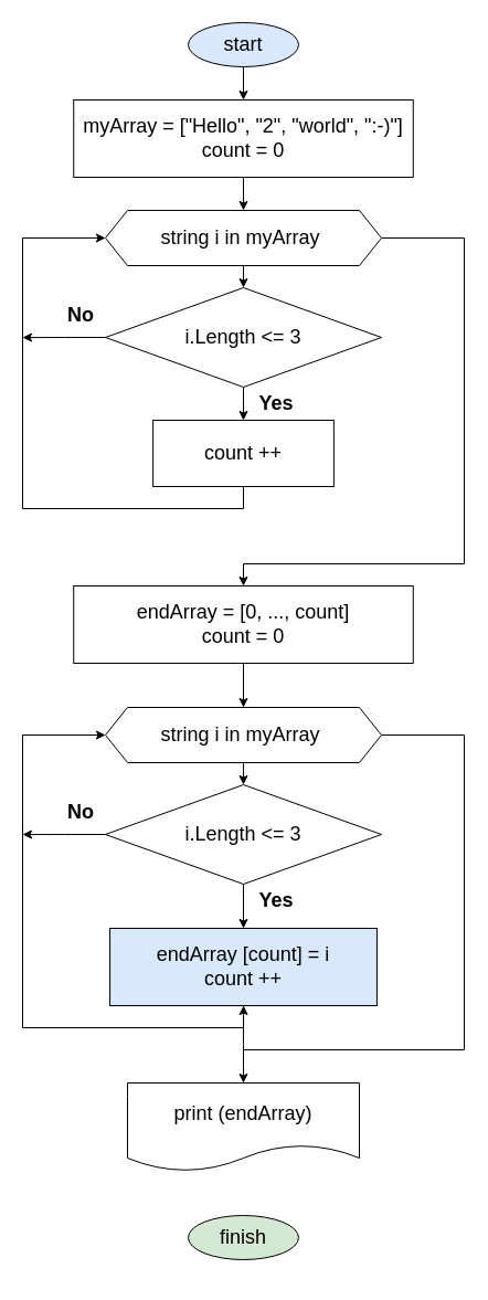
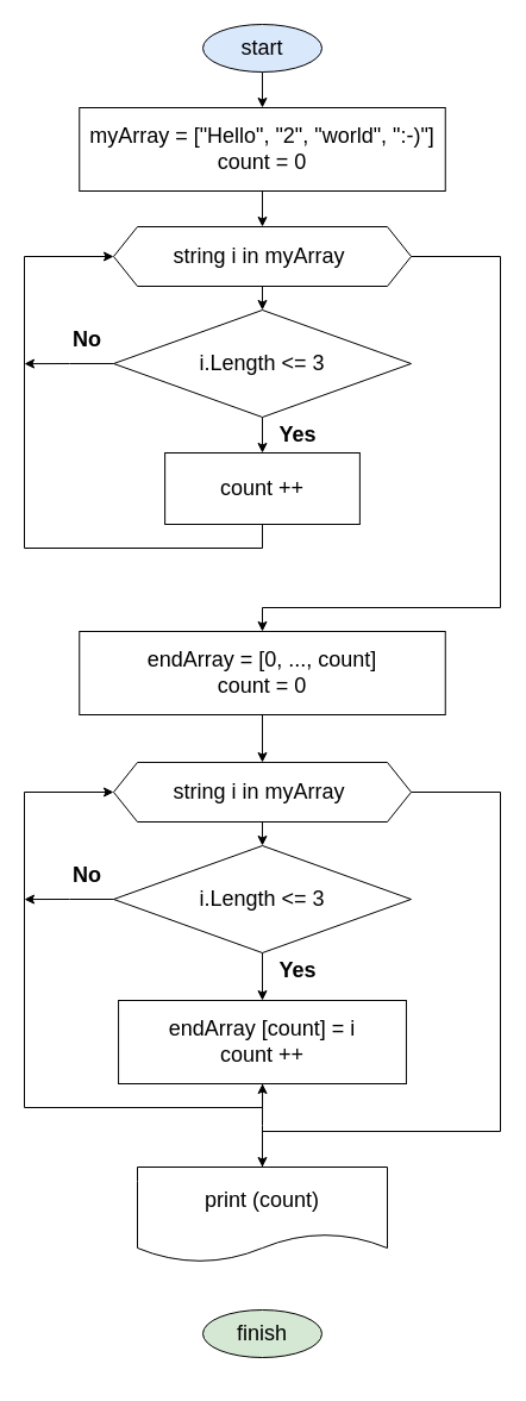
  <mxCell id="0" />
  <mxCell id="1" parent="0" />
  <mxCell id="2" style="edgeStyle=orthogonalEdgeStyle;rounded=0;orthogonalLoop=1;jettySize=auto;html=1;exitX=0.5;exitY=1;exitDx=0;exitDy=0;entryX=0.5;entryY=0;entryDx=0;entryDy=0;" parent="1" source="3" target="14" edge="1"><mxGeometry relative="1" as="geometry" /></mxCell>
  <mxCell id="3" value="&lt;span style=&quot;font-size: 18px;&quot;&gt;start&lt;br&gt;&lt;/span&gt;" style="ellipse;whiteSpace=wrap;html=1;fillColor=#dae8fc;" parent="1" vertex="1"><mxGeometry x="170" y="20" width="100" height="40" as="geometry" /></mxCell>
  <mxCell id="4" value="&lt;font style=&quot;font-size: 18px;&quot;&gt;finish&lt;/font&gt;" style="ellipse;whiteSpace=wrap;html=1;fillColor=#d5e8d4;" parent="1" vertex="1"><mxGeometry x="169.99" y="1100" width="100" height="40" as="geometry" /></mxCell>
  <mxCell id="5" style="edgeStyle=orthogonalEdgeStyle;rounded=0;orthogonalLoop=1;jettySize=auto;html=1;" parent="1" source="6" target="34" edge="1"><mxGeometry relative="1" as="geometry" /></mxCell>
- <mxCell id="6" value="&lt;font style=&quot;font-size: 18px;&quot;&gt;print (endArray)&lt;br&gt;&lt;/font&gt;" style="shape=document;whiteSpace=wrap;html=1;boundedLbl=1;" parent="1" vertex="1"><mxGeometry x="114.99" y="980" width="210" height="80" as="geometry" /></mxCell>
+ <mxCell id="6" value="&lt;font style=&quot;font-size: 18px;&quot;&gt;print (count)&lt;br&gt;&lt;/font&gt;" style="shape=document;whiteSpace=wrap;html=1;boundedLbl=1;" parent="1" vertex="1"><mxGeometry x="114.99" y="980" width="210" height="80" as="geometry" /></mxCell>
  <mxCell id="7" style="edgeStyle=orthogonalEdgeStyle;rounded=0;orthogonalLoop=1;jettySize=auto;html=1;exitX=0.5;exitY=1;exitDx=0;exitDy=0;entryX=0.5;entryY=0;entryDx=0;entryDy=0;" parent="1" edge="1"><mxGeometry relative="1" as="geometry"><mxPoint x="240" y="850" as="sourcePoint" /></mxGeometry></mxCell>
  <mxCell id="8" style="edgeStyle=orthogonalEdgeStyle;rounded=0;orthogonalLoop=1;jettySize=auto;html=1;exitX=0.5;exitY=1;exitDx=0;exitDy=0;entryX=0.5;entryY=0;entryDx=0;entryDy=0;" parent="1" edge="1"><mxGeometry relative="1" as="geometry"><mxPoint x="240" y="970" as="sourcePoint" /></mxGeometry></mxCell>
  <mxCell id="9" style="edgeStyle=orthogonalEdgeStyle;rounded=0;orthogonalLoop=1;jettySize=auto;html=1;exitX=0.5;exitY=1;exitDx=0;exitDy=0;" parent="1" edge="1"><mxGeometry relative="1" as="geometry"><mxPoint x="240" y="1155" as="sourcePoint" /></mxGeometry></mxCell>
  <mxCell id="10" style="edgeStyle=orthogonalEdgeStyle;rounded=0;orthogonalLoop=1;jettySize=auto;html=1;exitX=0.5;exitY=1;exitDx=0;exitDy=0;entryX=0.5;entryY=0;entryDx=0;entryDy=0;" parent="1" edge="1"><mxGeometry relative="1" as="geometry"><mxPoint x="240" y="1040" as="sourcePoint" /></mxGeometry></mxCell>
  <mxCell id="11" value="&lt;font style=&quot;font-size: 18px;&quot;&gt;&lt;b&gt;No&lt;/b&gt;&lt;/font&gt;" style="text;html=1;strokeColor=none;fillColor=none;align=center;verticalAlign=middle;whiteSpace=wrap;rounded=0;" parent="1" vertex="1"><mxGeometry x="42.5" y="270" width="60" height="30" as="geometry" /></mxCell>
  <mxCell id="12" value="&lt;b&gt;&lt;font style=&quot;font-size: 18px;&quot;&gt;Yes&lt;/font&gt;&lt;/b&gt;" style="text;html=1;strokeColor=none;fillColor=none;align=center;verticalAlign=middle;whiteSpace=wrap;rounded=0;" parent="1" vertex="1"><mxGeometry x="220" y="350" width="60" height="30" as="geometry" /></mxCell>
  <mxCell id="13" style="edgeStyle=orthogonalEdgeStyle;rounded=0;orthogonalLoop=1;jettySize=auto;html=1;exitX=0.5;exitY=1;exitDx=0;exitDy=0;entryX=0.5;entryY=0;entryDx=0;entryDy=0;" parent="1" source="14" target="17" edge="1"><mxGeometry relative="1" as="geometry" /></mxCell>
  <mxCell id="14" value="&lt;font style=&quot;font-size: 18px;&quot;&gt;&lt;font face=&quot;Helvetica&quot;&gt;myArray = [&lt;span style=&quot;white-space: pre;&quot;&gt;&quot;Hello&quot;, &quot;2&quot;, &quot;world&quot;, &quot;:-)&quot;&lt;/span&gt;]&lt;br&gt;count = 0&lt;/font&gt;&lt;br&gt;&lt;/font&gt;" style="rounded=0;whiteSpace=wrap;html=1;" parent="1" vertex="1"><mxGeometry x="66.25" y="90" width="307.5" height="70" as="geometry" /></mxCell>
  <mxCell id="15" style="edgeStyle=orthogonalEdgeStyle;rounded=0;orthogonalLoop=1;jettySize=auto;html=1;exitX=0.5;exitY=1;exitDx=0;exitDy=0;entryX=0.5;entryY=0;entryDx=0;entryDy=0;" parent="1" source="17" target="20" edge="1"><mxGeometry relative="1" as="geometry" /></mxCell>
  <mxCell id="16" style="edgeStyle=orthogonalEdgeStyle;rounded=0;orthogonalLoop=1;jettySize=auto;html=1;exitX=1;exitY=0.5;exitDx=0;exitDy=0;entryX=0.5;entryY=0;entryDx=0;entryDy=0;" parent="1" source="17" target="24" edge="1"><mxGeometry relative="1" as="geometry"><Array as="points"><mxPoint x="420" y="215" /><mxPoint x="420" y="510" /><mxPoint x="220" y="510" /></Array></mxGeometry></mxCell>
  <mxCell id="17" value="&lt;font style=&quot;font-size: 18px;&quot;&gt;string i in myArray&amp;nbsp;&lt;/font&gt;" style="shape=hexagon;perimeter=hexagonPerimeter2;whiteSpace=wrap;html=1;fixedSize=1;" parent="1" vertex="1"><mxGeometry x="95" y="190" width="250" height="50" as="geometry" /></mxCell>
  <mxCell id="18" style="edgeStyle=orthogonalEdgeStyle;rounded=0;orthogonalLoop=1;jettySize=auto;html=1;exitX=0.5;exitY=1;exitDx=0;exitDy=0;entryX=0.5;entryY=0;entryDx=0;entryDy=0;" parent="1" source="20" target="22" edge="1"><mxGeometry relative="1" as="geometry" /></mxCell>
  <mxCell id="19" style="edgeStyle=orthogonalEdgeStyle;rounded=0;orthogonalLoop=1;jettySize=auto;html=1;exitX=0;exitY=0.5;exitDx=0;exitDy=0;" parent="1" source="20" edge="1"><mxGeometry relative="1" as="geometry"><mxPoint x="20" y="305.105" as="targetPoint" /></mxGeometry></mxCell>
  <mxCell id="20" value="&lt;p style=&quot;font-size: 18px; line-height: 19px; white-space: pre;&quot;&gt;&lt;span style=&quot;background-color: rgb(255, 255, 255);&quot;&gt;&lt;font face=&quot;Helvetica&quot;&gt;i.Length &amp;lt;= &lt;span style=&quot;font-size: 18px;&quot;&gt;3&lt;/span&gt;&lt;/font&gt;&lt;/span&gt;&lt;/p&gt;" style="rhombus;whiteSpace=wrap;html=1;" parent="1" vertex="1"><mxGeometry x="95" y="260" width="250" height="90" as="geometry" /></mxCell>
  <mxCell id="21" style="edgeStyle=orthogonalEdgeStyle;rounded=0;orthogonalLoop=1;jettySize=auto;html=1;exitX=0.5;exitY=1;exitDx=0;exitDy=0;entryX=0;entryY=0.5;entryDx=0;entryDy=0;" parent="1" source="22" target="17" edge="1"><mxGeometry relative="1" as="geometry"><Array as="points"><mxPoint x="220" y="460" /><mxPoint x="20" y="460" /><mxPoint x="20" y="215" /></Array></mxGeometry></mxCell>
  <mxCell id="22" value="&lt;font style=&quot;font-size: 18px;&quot;&gt;&lt;font face=&quot;Helvetica&quot;&gt;count ++&lt;/font&gt;&lt;br&gt;&lt;/font&gt;" style="rounded=0;whiteSpace=wrap;html=1;" parent="1" vertex="1"><mxGeometry x="138.12" y="380" width="163.75" height="60" as="geometry" /></mxCell>
  <mxCell id="23" style="edgeStyle=orthogonalEdgeStyle;rounded=0;orthogonalLoop=1;jettySize=auto;html=1;exitX=0.5;exitY=1;exitDx=0;exitDy=0;entryX=0.5;entryY=0;entryDx=0;entryDy=0;" parent="1" source="24" target="29" edge="1"><mxGeometry relative="1" as="geometry" /></mxCell>
  <mxCell id="24" value="&lt;font style=&quot;font-size: 18px;&quot;&gt;&lt;font face=&quot;Helvetica&quot;&gt;endArray = [0, ...,&amp;nbsp;&lt;/font&gt;count&lt;font face=&quot;Helvetica&quot;&gt;]&lt;br&gt;count = 0&lt;/font&gt;&lt;br&gt;&lt;/font&gt;" style="rounded=0;whiteSpace=wrap;html=1;" parent="1" vertex="1"><mxGeometry x="66.25" y="530" width="307.5" height="70" as="geometry" /></mxCell>
  <mxCell id="25" value="&lt;font style=&quot;font-size: 18px;&quot;&gt;&lt;b&gt;No&lt;/b&gt;&lt;/font&gt;" style="text;html=1;strokeColor=none;fillColor=none;align=center;verticalAlign=middle;whiteSpace=wrap;rounded=0;" parent="1" vertex="1"><mxGeometry x="42.5" y="720" width="60" height="30" as="geometry" /></mxCell>
  <mxCell id="26" value="&lt;b&gt;&lt;font style=&quot;font-size: 18px;&quot;&gt;Yes&lt;/font&gt;&lt;/b&gt;" style="text;html=1;strokeColor=none;fillColor=none;align=center;verticalAlign=middle;whiteSpace=wrap;rounded=0;" parent="1" vertex="1"><mxGeometry x="220" y="800" width="60" height="30" as="geometry" /></mxCell>
  <mxCell id="27" style="edgeStyle=orthogonalEdgeStyle;rounded=0;orthogonalLoop=1;jettySize=auto;html=1;exitX=0.5;exitY=1;exitDx=0;exitDy=0;entryX=0.5;entryY=0;entryDx=0;entryDy=0;" parent="1" source="29" target="32" edge="1"><mxGeometry relative="1" as="geometry" /></mxCell>
  <mxCell id="28" style="edgeStyle=orthogonalEdgeStyle;rounded=0;orthogonalLoop=1;jettySize=auto;html=1;exitX=1;exitY=0.5;exitDx=0;exitDy=0;entryX=0.5;entryY=0;entryDx=0;entryDy=0;" parent="1" source="29" target="6" edge="1"><mxGeometry relative="1" as="geometry"><Array as="points"><mxPoint x="420" y="665" /><mxPoint x="420" y="950" /><mxPoint x="220" y="950" /></Array></mxGeometry></mxCell>
  <mxCell id="29" value="&lt;font style=&quot;font-size: 18px;&quot;&gt;string i in myArray&amp;nbsp;&lt;/font&gt;" style="shape=hexagon;perimeter=hexagonPerimeter2;whiteSpace=wrap;html=1;fixedSize=1;" parent="1" vertex="1"><mxGeometry x="95" y="640" width="250" height="50" as="geometry" /></mxCell>
  <mxCell id="30" style="edgeStyle=orthogonalEdgeStyle;rounded=0;orthogonalLoop=1;jettySize=auto;html=1;exitX=0.5;exitY=1;exitDx=0;exitDy=0;entryX=0.5;entryY=0;entryDx=0;entryDy=0;" parent="1" source="32" target="34" edge="1"><mxGeometry relative="1" as="geometry" /></mxCell>
  <mxCell id="31" style="edgeStyle=orthogonalEdgeStyle;rounded=0;orthogonalLoop=1;jettySize=auto;html=1;exitX=0;exitY=0.5;exitDx=0;exitDy=0;" parent="1" source="32" edge="1"><mxGeometry relative="1" as="geometry"><mxPoint x="20" y="755.077" as="targetPoint" /></mxGeometry></mxCell>
  <mxCell id="32" value="&lt;p style=&quot;font-size: 18px; line-height: 19px; white-space: pre;&quot;&gt;&lt;span style=&quot;background-color: rgb(255, 255, 255);&quot;&gt;&lt;font face=&quot;Helvetica&quot;&gt;i.Length &amp;lt;= &lt;span style=&quot;font-size: 18px;&quot;&gt;3&lt;/span&gt;&lt;/font&gt;&lt;/span&gt;&lt;/p&gt;" style="rhombus;whiteSpace=wrap;html=1;" parent="1" vertex="1"><mxGeometry x="95" y="710" width="250" height="90" as="geometry" /></mxCell>
  <mxCell id="33" style="edgeStyle=orthogonalEdgeStyle;rounded=0;orthogonalLoop=1;jettySize=auto;html=1;exitX=0.5;exitY=1;exitDx=0;exitDy=0;entryX=0;entryY=0.5;entryDx=0;entryDy=0;" parent="1" source="34" target="29" edge="1"><mxGeometry relative="1" as="geometry"><Array as="points"><mxPoint x="220" y="930" /><mxPoint x="20" y="930" /><mxPoint x="20" y="665" /></Array></mxGeometry></mxCell>
- <mxCell id="34" value="&lt;div&gt;&lt;font style=&quot;font-size: 18px;&quot;&gt;&lt;font face=&quot;Helvetica&quot;&gt;endArray [&lt;/font&gt;count&lt;font face=&quot;Helvetica&quot;&gt;] = i&lt;/font&gt;&lt;font face=&quot;Helvetica&quot;&gt;&lt;br&gt;&lt;/font&gt;&lt;/font&gt;&lt;/div&gt;&lt;font style=&quot;font-size: 18px;&quot;&gt;&lt;font face=&quot;Helvetica&quot;&gt;count ++&lt;/font&gt;&lt;br&gt;&lt;/font&gt;" style="rounded=0;whiteSpace=wrap;html=1;fillColor=#dae8fc;" parent="1" vertex="1"><mxGeometry x="99.06" y="840" width="241.88" height="70" as="geometry" /></mxCell>
+ <mxCell id="34" value="&lt;div&gt;&lt;font style=&quot;font-size: 18px;&quot;&gt;&lt;font face=&quot;Helvetica&quot;&gt;endArray [&lt;/font&gt;count&lt;font face=&quot;Helvetica&quot;&gt;] = i&lt;/font&gt;&lt;font face=&quot;Helvetica&quot;&gt;&lt;br&gt;&lt;/font&gt;&lt;/font&gt;&lt;/div&gt;&lt;font style=&quot;font-size: 18px;&quot;&gt;&lt;font face=&quot;Helvetica&quot;&gt;count ++&lt;/font&gt;&lt;br&gt;&lt;/font&gt;" style="rounded=0;whiteSpace=wrap;html=1;" parent="1" vertex="1"><mxGeometry x="99.06" y="840" width="241.88" height="70" as="geometry" /></mxCell>
